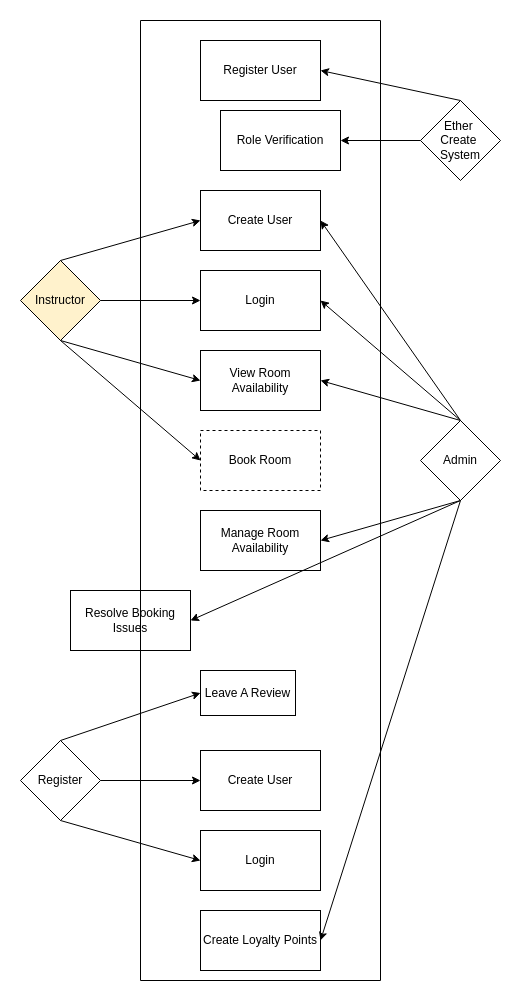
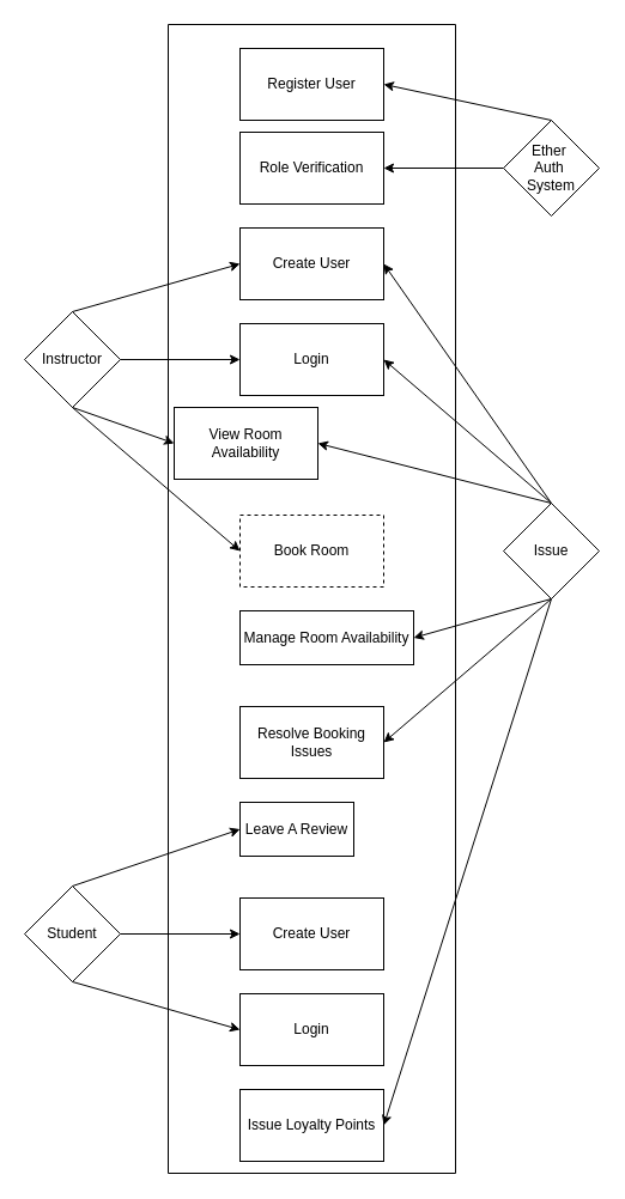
  <mxCell id="0" />
  <mxCell id="1" parent="0" />
  <mxCell id="2" value="Create User" style="rounded=0;whiteSpace=wrap;html=1;" vertex="1" parent="1"><mxGeometry x="200" y="190" width="120" height="60" as="geometry" /></mxCell>
  <mxCell id="3" value="Login" style="rounded=0;whiteSpace=wrap;html=1;" vertex="1" parent="1"><mxGeometry x="200" y="270" width="120" height="60" as="geometry" /></mxCell>
- <mxCell id="4" value="View Room Availability" style="rounded=0;whiteSpace=wrap;html=1;" vertex="1" parent="1"><mxGeometry x="200" y="350" width="120" height="60" as="geometry" /></mxCell>
- <mxCell id="5" value="Manage Room Availability" style="rounded=0;whiteSpace=wrap;html=1;" vertex="1" parent="1"><mxGeometry x="200" y="510" width="120" height="60" as="geometry" /></mxCell>
- <mxCell id="6" value="Resolve Booking Issues" style="rounded=0;whiteSpace=wrap;html=1;" vertex="1" parent="1"><mxGeometry x="70" y="590" width="120" height="60" as="geometry" /></mxCell>
- <mxCell id="7" value="Role Verification" style="rounded=0;whiteSpace=wrap;html=1;" vertex="1" parent="1"><mxGeometry x="220" y="110" width="120" height="60" as="geometry" /></mxCell>
+ <mxCell id="4" value="View Room Availability" style="rounded=0;whiteSpace=wrap;html=1;" vertex="1" parent="1"><mxGeometry x="145" y="340" width="120" height="60" as="geometry" /></mxCell>
+ <mxCell id="5" value="Manage Room Availability" style="rounded=0;whiteSpace=wrap;html=1;" vertex="1" parent="1"><mxGeometry x="200" y="510" width="145" height="45" as="geometry" /></mxCell>
+ <mxCell id="6" value="Resolve Booking Issues" style="rounded=0;whiteSpace=wrap;html=1;" vertex="1" parent="1"><mxGeometry x="200" y="590" width="120" height="60" as="geometry" /></mxCell>
+ <mxCell id="7" value="Role Verification" style="rounded=0;whiteSpace=wrap;html=1;" vertex="1" parent="1"><mxGeometry x="200" y="110" width="120" height="60" as="geometry" /></mxCell>
  <mxCell id="8" value="Leave A Review" style="rounded=0;whiteSpace=wrap;html=1;" vertex="1" parent="1"><mxGeometry x="200" y="670" width="95" height="45" as="geometry" /></mxCell>
  <mxCell id="9" value="Create User" style="rounded=0;whiteSpace=wrap;html=1;" vertex="1" parent="1"><mxGeometry x="200" y="750" width="120" height="60" as="geometry" /></mxCell>
- <mxCell id="10" value="Instructor" style="rhombus;whiteSpace=wrap;html=1;fillColor=#fff2cc;" vertex="1" parent="1"><mxGeometry x="20" y="260" width="80" height="80" as="geometry" /></mxCell>
+ <mxCell id="10" value="Instructor" style="rhombus;whiteSpace=wrap;html=1;" vertex="1" parent="1"><mxGeometry x="20" y="260" width="80" height="80" as="geometry" /></mxCell>
  <mxCell id="11" value="" style="endArrow=classic;html=1;rounded=0;entryX=0;entryY=0.5;entryDx=0;entryDy=0;exitX=0.5;exitY=0;exitDx=0;exitDy=0;" edge="1" parent="1" source="10" target="2"><mxGeometry width="50" height="50" relative="1" as="geometry"><mxPoint x="100" y="220" as="sourcePoint" /><mxPoint x="150" y="170" as="targetPoint" /></mxGeometry></mxCell>
  <mxCell id="12" value="" style="endArrow=classic;html=1;rounded=0;entryX=0;entryY=0.5;entryDx=0;entryDy=0;exitX=1;exitY=0.5;exitDx=0;exitDy=0;" edge="1" parent="1" source="10" target="3"><mxGeometry width="50" height="50" relative="1" as="geometry"><mxPoint x="100" y="219.66" as="sourcePoint" /><mxPoint x="200" y="219.66" as="targetPoint" /></mxGeometry></mxCell>
  <mxCell id="13" value="" style="endArrow=classic;html=1;rounded=0;entryX=0;entryY=0.5;entryDx=0;entryDy=0;" edge="1" parent="1" target="4"><mxGeometry width="50" height="50" relative="1" as="geometry"><mxPoint x="60" y="340" as="sourcePoint" /><mxPoint x="110" y="290" as="targetPoint" /></mxGeometry></mxCell>
- <mxCell id="14" value="Ether&amp;nbsp;&lt;div&gt;Create&amp;nbsp;&lt;/div&gt;&lt;div&gt;System&lt;/div&gt;" style="rhombus;whiteSpace=wrap;html=1;" vertex="1" parent="1"><mxGeometry x="420" y="100" width="80" height="80" as="geometry" /></mxCell>
+ <mxCell id="14" value="Ether&amp;nbsp;&lt;div&gt;Auth&amp;nbsp;&lt;/div&gt;&lt;div&gt;System&lt;/div&gt;" style="rhombus;whiteSpace=wrap;html=1;" vertex="1" parent="1"><mxGeometry x="420" y="100" width="80" height="80" as="geometry" /></mxCell>
  <mxCell id="15" value="" style="endArrow=classic;html=1;rounded=0;entryX=1;entryY=0.5;entryDx=0;entryDy=0;exitX=0;exitY=0.5;exitDx=0;exitDy=0;" edge="1" parent="1" source="14" target="7"><mxGeometry width="50" height="50" relative="1" as="geometry"><mxPoint x="460" y="260" as="sourcePoint" /><mxPoint x="510" y="210" as="targetPoint" /></mxGeometry></mxCell>
- <mxCell id="16" value="Admin" style="rhombus;whiteSpace=wrap;html=1;" vertex="1" parent="1"><mxGeometry x="420" y="420" width="80" height="80" as="geometry" /></mxCell>
+ <mxCell id="16" value="Issue" style="rhombus;whiteSpace=wrap;html=1;" vertex="1" parent="1"><mxGeometry x="420" y="420" width="80" height="80" as="geometry" /></mxCell>
  <mxCell id="17" value="" style="endArrow=classic;html=1;rounded=0;entryX=1;entryY=0.5;entryDx=0;entryDy=0;" edge="1" parent="1" target="4"><mxGeometry width="50" height="50" relative="1" as="geometry"><mxPoint x="460" y="420" as="sourcePoint" /><mxPoint x="510" y="370" as="targetPoint" /></mxGeometry></mxCell>
  <mxCell id="18" value="" style="endArrow=classic;html=1;rounded=0;entryX=1;entryY=0.5;entryDx=0;entryDy=0;" edge="1" parent="1" target="5"><mxGeometry width="50" height="50" relative="1" as="geometry"><mxPoint x="460" y="500" as="sourcePoint" /><mxPoint x="470" y="410" as="targetPoint" /></mxGeometry></mxCell>
  <mxCell id="19" value="" style="endArrow=classic;html=1;rounded=0;entryX=1;entryY=0.5;entryDx=0;entryDy=0;" edge="1" parent="1" target="3"><mxGeometry width="50" height="50" relative="1" as="geometry"><mxPoint x="460" y="420" as="sourcePoint" /><mxPoint x="510" y="370" as="targetPoint" /></mxGeometry></mxCell>
  <mxCell id="20" value="" style="endArrow=classic;html=1;rounded=0;entryX=1;entryY=0.5;entryDx=0;entryDy=0;" edge="1" parent="1" target="2"><mxGeometry width="50" height="50" relative="1" as="geometry"><mxPoint x="460" y="420" as="sourcePoint" /><mxPoint x="510" y="370" as="targetPoint" /></mxGeometry></mxCell>
  <mxCell id="21" value="" style="endArrow=classic;html=1;rounded=0;entryX=1;entryY=0.5;entryDx=0;entryDy=0;" edge="1" parent="1" target="6"><mxGeometry width="50" height="50" relative="1" as="geometry"><mxPoint x="460" y="500" as="sourcePoint" /><mxPoint x="510" y="450" as="targetPoint" /></mxGeometry></mxCell>
- <mxCell id="22" value="Register" style="rhombus;whiteSpace=wrap;html=1;" vertex="1" parent="1"><mxGeometry x="20" y="740" width="80" height="80" as="geometry" /></mxCell>
+ <mxCell id="22" value="Student" style="rhombus;whiteSpace=wrap;html=1;" vertex="1" parent="1"><mxGeometry x="20" y="740" width="80" height="80" as="geometry" /></mxCell>
  <mxCell id="23" value="Login" style="rounded=0;whiteSpace=wrap;html=1;" vertex="1" parent="1"><mxGeometry x="200" y="830" width="120" height="60" as="geometry" /></mxCell>
  <mxCell id="24" value="" style="endArrow=classic;html=1;rounded=0;entryX=0;entryY=0.5;entryDx=0;entryDy=0;exitX=0.5;exitY=0;exitDx=0;exitDy=0;" edge="1" parent="1" source="22" target="8"><mxGeometry width="50" height="50" relative="1" as="geometry"><mxPoint x="60" y="660" as="sourcePoint" /><mxPoint x="110" y="610" as="targetPoint" /></mxGeometry></mxCell>
  <mxCell id="25" value="" style="endArrow=classic;html=1;rounded=0;entryX=0;entryY=0.5;entryDx=0;entryDy=0;exitX=1;exitY=0.5;exitDx=0;exitDy=0;" edge="1" parent="1" source="22" target="9"><mxGeometry width="50" height="50" relative="1" as="geometry"><mxPoint x="100" y="700" as="sourcePoint" /><mxPoint x="150" y="650" as="targetPoint" /></mxGeometry></mxCell>
  <mxCell id="26" value="" style="endArrow=classic;html=1;rounded=0;entryX=0;entryY=0.5;entryDx=0;entryDy=0;exitX=0.5;exitY=1;exitDx=0;exitDy=0;" edge="1" parent="1" source="22" target="23"><mxGeometry width="50" height="50" relative="1" as="geometry"><mxPoint x="60" y="740" as="sourcePoint" /><mxPoint x="110" y="690" as="targetPoint" /></mxGeometry></mxCell>
  <mxCell id="27" value="Book Room" style="rounded=0;whiteSpace=wrap;html=1;dashed=1;" vertex="1" parent="1"><mxGeometry x="200" y="430" width="120" height="60" as="geometry" /></mxCell>
  <mxCell id="28" value="" style="endArrow=classic;html=1;rounded=0;entryX=0;entryY=0.5;entryDx=0;entryDy=0;" edge="1" parent="1" target="27"><mxGeometry width="50" height="50" relative="1" as="geometry"><mxPoint x="60" y="340" as="sourcePoint" /><mxPoint x="110" y="290" as="targetPoint" /></mxGeometry></mxCell>
- <mxCell id="29" value="Create Loyalty Points" style="rounded=0;whiteSpace=wrap;html=1;" vertex="1" parent="1"><mxGeometry x="200" y="910" width="120" height="60" as="geometry" /></mxCell>
+ <mxCell id="29" value="Issue Loyalty Points" style="rounded=0;whiteSpace=wrap;html=1;" vertex="1" parent="1"><mxGeometry x="200" y="910" width="120" height="60" as="geometry" /></mxCell>
  <mxCell id="30" value="" style="endArrow=classic;html=1;rounded=0;entryX=1;entryY=0.5;entryDx=0;entryDy=0;" edge="1" parent="1"><mxGeometry width="50" height="50" relative="1" as="geometry"><mxPoint x="460" y="500" as="sourcePoint" /><mxPoint x="320" y="940" as="targetPoint" /></mxGeometry></mxCell>
  <mxCell id="31" value="Register User" style="rounded=0;whiteSpace=wrap;html=1;" vertex="1" parent="1"><mxGeometry x="200" y="40" width="120" height="60" as="geometry" /></mxCell>
  <mxCell id="32" value="" style="endArrow=classic;html=1;rounded=0;entryX=1;entryY=0.5;entryDx=0;entryDy=0;" edge="1" parent="1" target="31"><mxGeometry width="50" height="50" relative="1" as="geometry"><mxPoint x="460" y="100" as="sourcePoint" /><mxPoint x="510" y="50" as="targetPoint" /></mxGeometry></mxCell>
  <mxCell id="33" value="" style="endArrow=none;html=1;rounded=0;" edge="1" parent="1"><mxGeometry width="50" height="50" relative="1" as="geometry"><mxPoint x="140" y="980" as="sourcePoint" /><mxPoint x="140" y="20" as="targetPoint" /></mxGeometry></mxCell>
  <mxCell id="34" value="" style="endArrow=none;html=1;rounded=0;" edge="1" parent="1"><mxGeometry width="50" height="50" relative="1" as="geometry"><mxPoint x="380" y="980" as="sourcePoint" /><mxPoint x="380" y="20" as="targetPoint" /></mxGeometry></mxCell>
  <mxCell id="35" value="" style="endArrow=none;html=1;rounded=0;" edge="1" parent="1"><mxGeometry width="50" height="50" relative="1" as="geometry"><mxPoint x="140" y="980" as="sourcePoint" /><mxPoint x="380" y="980" as="targetPoint" /></mxGeometry></mxCell>
  <mxCell id="36" value="" style="endArrow=none;html=1;rounded=0;" edge="1" parent="1"><mxGeometry width="50" height="50" relative="1" as="geometry"><mxPoint x="140" y="20" as="sourcePoint" /><mxPoint x="380" y="20" as="targetPoint" /></mxGeometry></mxCell>
